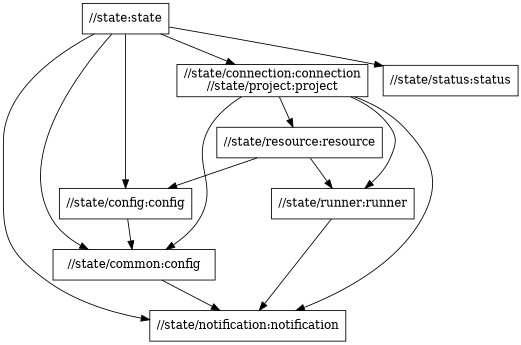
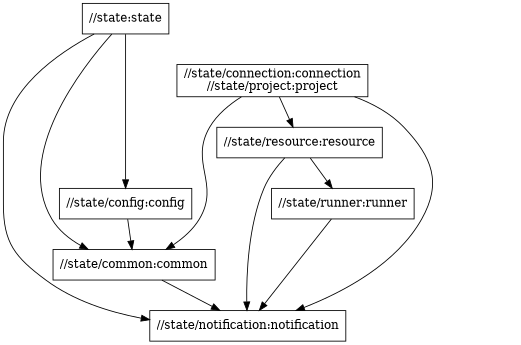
  digraph {
    node [shape=box]
    "//state/config:config"
-   "//state/common:common" [label="//state/common:config"]
+   "//state/common:common"
    "//state/notification:notification"
    "//state:state"
    "//state/connection:connection\n//state/project:project"
-   "//state/status:status"
    "//state/resource:resource"
    "//state/runner:runner"
    "//state/config:config" -> "//state/common:common"
    "//state/common:common" -> "//state/notification:notification"
    "//state:state" -> "//state/config:config"
    "//state:state" -> "//state/common:common"
    "//state:state" -> "//state/notification:notification"
-   "//state:state" -> "//state/connection:connection\n//state/project:project"
-   "//state:state" -> "//state/status:status"
    "//state/connection:connection\n//state/project:project" -> "//state/common:common"
    "//state/connection:connection\n//state/project:project" -> "//state/notification:notification"
    "//state/connection:connection\n//state/project:project" -> "//state/resource:resource"
-   "//state/connection:connection\n//state/project:project" -> "//state/runner:runner"
-   "//state/resource:resource" -> "//state/config:config"
+   "//state/resource:resource" -> "//state/notification:notification"
    "//state/resource:resource" -> "//state/runner:runner"
    "//state/runner:runner" -> "//state/notification:notification"
  }
